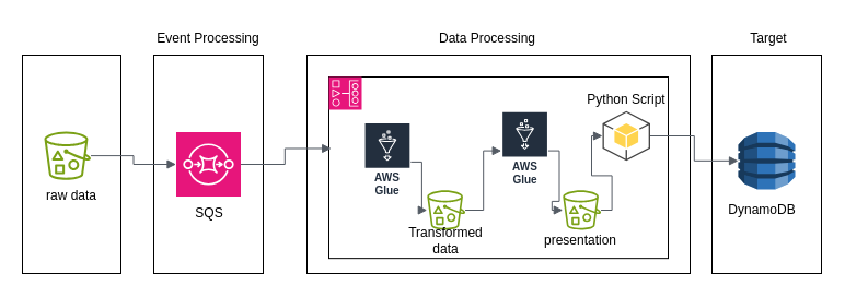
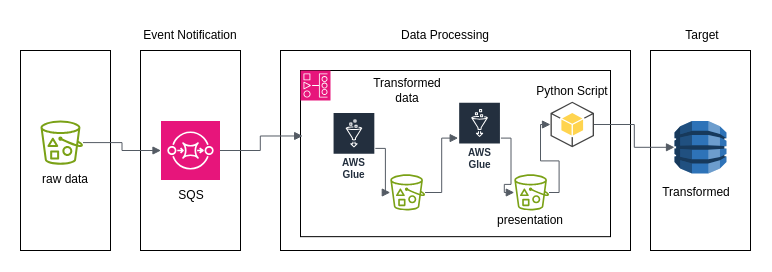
  <mxCell id="0" />
  <mxCell id="1" parent="0" />
  <mxCell id="2" value="" style="rounded=0;whiteSpace=wrap;html=1;" vertex="1" parent="1"><mxGeometry x="20" y="50" width="90" height="200" as="geometry" /></mxCell>
  <mxCell id="3" value="" style="rounded=0;whiteSpace=wrap;html=1;" vertex="1" parent="1"><mxGeometry x="140" y="50" width="100" height="200" as="geometry" /></mxCell>
  <mxCell id="4" value="" style="rounded=0;whiteSpace=wrap;html=1;" vertex="1" parent="1"><mxGeometry x="280" y="50" width="350" height="200" as="geometry" /></mxCell>
  <mxCell id="5" value="" style="rounded=0;whiteSpace=wrap;html=1;" vertex="1" parent="1"><mxGeometry x="650" y="50" width="100" height="200" as="geometry" /></mxCell>
  <mxCell id="6" value="" style="sketch=0;outlineConnect=0;fontColor=#232F3E;gradientColor=none;fillColor=#7AA116;strokeColor=none;dashed=0;verticalLabelPosition=bottom;verticalAlign=top;align=center;html=1;fontSize=12;fontStyle=0;aspect=fixed;pointerEvents=1;shape=mxgraph.aws4.bucket_with_objects;" vertex="1" parent="1"><mxGeometry x="40" y="120" width="42.5" height="44.2" as="geometry" /></mxCell>
  <mxCell id="7" value="" style="sketch=0;points=[[0,0,0],[0.25,0,0],[0.5,0,0],[0.75,0,0],[1,0,0],[0,1,0],[0.25,1,0],[0.5,1,0],[0.75,1,0],[1,1,0],[0,0.25,0],[0,0.5,0],[0,0.75,0],[1,0.25,0],[1,0.5,0],[1,0.75,0]];outlineConnect=0;fontColor=#232F3E;fillColor=#E7157B;strokeColor=#ffffff;dashed=0;verticalLabelPosition=bottom;verticalAlign=top;align=center;html=1;fontSize=12;fontStyle=0;aspect=fixed;shape=mxgraph.aws4.resourceIcon;resIcon=mxgraph.aws4.sqs;" vertex="1" parent="1"><mxGeometry x="160.5" y="120.5" width="59" height="59" as="geometry" /></mxCell>
  <mxCell id="8" value="" style="group" vertex="1" connectable="0" parent="1"><mxGeometry x="300" y="70" width="310" height="170" as="geometry" /></mxCell>
  <mxCell id="9" value="" style="rounded=0;whiteSpace=wrap;html=1;" vertex="1" parent="8"><mxGeometry width="310" height="166.158" as="geometry" /></mxCell>
  <mxCell id="10" value="" style="sketch=0;points=[[0,0,0],[0.25,0,0],[0.5,0,0],[0.75,0,0],[1,0,0],[0,1,0],[0.25,1,0],[0.5,1,0],[0.75,1,0],[1,1,0],[0,0.25,0],[0,0.5,0],[0,0.75,0],[1,0.25,0],[1,0.5,0],[1,0.75,0]];outlineConnect=0;fontColor=#232F3E;fillColor=#E7157B;strokeColor=#ffffff;dashed=0;verticalLabelPosition=bottom;verticalAlign=top;align=center;html=1;fontSize=12;fontStyle=0;aspect=fixed;shape=mxgraph.aws4.resourceIcon;resIcon=mxgraph.aws4.managed_workflows_for_apache_airflow;" vertex="1" parent="8"><mxGeometry width="30" height="30" as="geometry" /></mxCell>
  <mxCell id="11" value="AWS Glue" style="sketch=0;outlineConnect=0;fontColor=#232F3E;gradientColor=none;strokeColor=#ffffff;fillColor=#232F3E;dashed=0;verticalLabelPosition=middle;verticalAlign=bottom;align=center;html=1;whiteSpace=wrap;fontSize=10;fontStyle=1;spacing=3;shape=mxgraph.aws4.productIcon;prIcon=mxgraph.aws4.glue;" vertex="1" parent="8"><mxGeometry x="32.069" y="41.539" width="42.759" height="72.694" as="geometry" /></mxCell>
  <mxCell id="12" value="AWS Glue" style="sketch=0;outlineConnect=0;fontColor=#232F3E;gradientColor=none;strokeColor=#ffffff;fillColor=#232F3E;dashed=0;verticalLabelPosition=middle;verticalAlign=bottom;align=center;html=1;whiteSpace=wrap;fontSize=10;fontStyle=1;spacing=3;shape=mxgraph.aws4.productIcon;prIcon=mxgraph.aws4.glue;" vertex="1" parent="8"><mxGeometry x="157.672" y="31.155" width="42.759" height="72.694" as="geometry" /></mxCell>
  <mxCell id="13" value="" style="sketch=0;outlineConnect=0;fontColor=#232F3E;gradientColor=none;fillColor=#7AA116;strokeColor=none;dashed=0;verticalLabelPosition=bottom;verticalAlign=top;align=center;html=1;fontSize=12;fontStyle=0;aspect=fixed;pointerEvents=1;shape=mxgraph.aws4.bucket_with_objects;" vertex="1" parent="8"><mxGeometry x="89.79" y="103.85" width="34.76" height="36.15" as="geometry" /></mxCell>
  <mxCell id="14" value="" style="edgeStyle=orthogonalEdgeStyle;html=1;endArrow=block;elbow=vertical;startArrow=none;endFill=1;strokeColor=#545B64;rounded=0;" edge="1" parent="8" source="11" target="13"><mxGeometry width="100" relative="1" as="geometry"><mxPoint x="-42.759" y="93.464" as="sourcePoint" /><mxPoint x="64.138" y="93.464" as="targetPoint" /></mxGeometry></mxCell>
  <mxCell id="15" value="" style="edgeStyle=orthogonalEdgeStyle;html=1;endArrow=block;elbow=vertical;startArrow=none;endFill=1;strokeColor=#545B64;rounded=0;" edge="1" parent="8" source="13" target="12"><mxGeometry width="100" relative="1" as="geometry"><mxPoint x="-42.759" y="93.464" as="sourcePoint" /><mxPoint x="64.138" y="93.464" as="targetPoint" /></mxGeometry></mxCell>
  <mxCell id="16" value="" style="sketch=0;outlineConnect=0;fontColor=#232F3E;gradientColor=none;fillColor=#7AA116;strokeColor=none;dashed=0;verticalLabelPosition=bottom;verticalAlign=top;align=center;html=1;fontSize=12;fontStyle=0;aspect=fixed;pointerEvents=1;shape=mxgraph.aws4.bucket_with_objects;" vertex="1" parent="8"><mxGeometry x="213.79" y="103.85" width="34.76" height="36.15" as="geometry" /></mxCell>
  <mxCell id="17" value="" style="edgeStyle=orthogonalEdgeStyle;html=1;endArrow=block;elbow=vertical;startArrow=none;endFill=1;strokeColor=#545B64;rounded=0;" edge="1" parent="8" source="12" target="16"><mxGeometry width="100" relative="1" as="geometry"><mxPoint x="-40" y="93.464" as="sourcePoint" /><mxPoint x="60" y="93.464" as="targetPoint" /></mxGeometry></mxCell>
  <mxCell id="18" value="" style="outlineConnect=0;dashed=0;verticalLabelPosition=bottom;verticalAlign=top;align=center;html=1;shape=mxgraph.aws3.android;fillColor=#FFD44F;gradientColor=none;" vertex="1" parent="8"><mxGeometry x="250" y="31.155" width="43.5" height="45.693" as="geometry" /></mxCell>
  <mxCell id="19" value="" style="edgeStyle=orthogonalEdgeStyle;html=1;endArrow=block;elbow=vertical;startArrow=none;endFill=1;strokeColor=#545B64;rounded=0;entryX=0;entryY=0.5;entryDx=0;entryDy=0;entryPerimeter=0;" edge="1" parent="8" source="16" target="18"><mxGeometry width="100" relative="1" as="geometry"><mxPoint x="-40" y="93.464" as="sourcePoint" /><mxPoint x="60" y="93.464" as="targetPoint" /></mxGeometry></mxCell>
- <mxCell id="20" value="Transformed data" style="text;strokeColor=none;align=center;fillColor=none;html=1;verticalAlign=middle;whiteSpace=wrap;rounded=0;" vertex="1" parent="8"><mxGeometry x="77.17" y="140.0" width="60" height="20.25" as="geometry" /></mxCell>
+ <mxCell id="20" value="Transformed data" style="text;strokeColor=none;align=center;fillColor=none;html=1;verticalAlign=middle;whiteSpace=wrap;rounded=0;" vertex="1" parent="8"><mxGeometry x="77.17" y="10" width="60" height="20.25" as="geometry" /></mxCell>
  <mxCell id="21" value="presentation" style="text;strokeColor=none;align=center;fillColor=none;html=1;verticalAlign=middle;whiteSpace=wrap;rounded=0;" vertex="1" parent="8"><mxGeometry x="200.43" y="140.0" width="60" height="20.25" as="geometry" /></mxCell>
  <mxCell id="22" value="Python Script" style="text;strokeColor=none;align=center;fillColor=none;html=1;verticalAlign=middle;whiteSpace=wrap;rounded=0;" vertex="1" parent="8"><mxGeometry x="225.88" y="10.9" width="91.75" height="20.25" as="geometry" /></mxCell>
  <mxCell id="23" value="" style="outlineConnect=0;dashed=0;verticalLabelPosition=bottom;verticalAlign=top;align=center;html=1;shape=mxgraph.aws3.dynamo_db;fillColor=#2E73B8;gradientColor=none;" vertex="1" parent="1"><mxGeometry x="674" y="120.5" width="52" height="52.6" as="geometry" /></mxCell>
  <mxCell id="24" value="" style="edgeStyle=orthogonalEdgeStyle;html=1;endArrow=block;elbow=vertical;startArrow=none;endFill=1;strokeColor=#545B64;rounded=0;entryX=0;entryY=0.5;entryDx=0;entryDy=0;entryPerimeter=0;" edge="1" parent="1" source="6" target="7"><mxGeometry width="100" relative="1" as="geometry"><mxPoint x="260" y="160" as="sourcePoint" /><mxPoint x="360" y="160" as="targetPoint" /></mxGeometry></mxCell>
  <mxCell id="25" value="" style="edgeStyle=orthogonalEdgeStyle;html=1;endArrow=block;elbow=vertical;startArrow=none;endFill=1;strokeColor=#545B64;rounded=0;exitX=1;exitY=0.5;exitDx=0;exitDy=0;exitPerimeter=0;entryX=0.007;entryY=0.394;entryDx=0;entryDy=0;entryPerimeter=0;" edge="1" parent="1" source="7" target="9"><mxGeometry width="100" relative="1" as="geometry"><mxPoint x="260" y="160" as="sourcePoint" /><mxPoint x="360" y="160" as="targetPoint" /></mxGeometry></mxCell>
- <mxCell id="26" value="Event Processing" style="text;strokeColor=none;align=center;fillColor=none;html=1;verticalAlign=middle;whiteSpace=wrap;rounded=0;" vertex="1" parent="1"><mxGeometry x="141.25" y="20" width="97.5" height="30" as="geometry" /></mxCell>
+ <mxCell id="26" value="Event Notification" style="text;strokeColor=none;align=center;fillColor=none;html=1;verticalAlign=middle;whiteSpace=wrap;rounded=0;" vertex="1" parent="1"><mxGeometry x="141.25" y="20" width="97.5" height="30" as="geometry" /></mxCell>
  <mxCell id="27" value="Data Processing" style="text;strokeColor=none;align=center;fillColor=none;html=1;verticalAlign=middle;whiteSpace=wrap;rounded=0;" vertex="1" parent="1"><mxGeometry x="396.25" y="20" width="97.5" height="30" as="geometry" /></mxCell>
  <mxCell id="28" value="Target" style="text;strokeColor=none;align=center;fillColor=none;html=1;verticalAlign=middle;whiteSpace=wrap;rounded=0;" vertex="1" parent="1"><mxGeometry x="652.5" y="20" width="97.5" height="30" as="geometry" /></mxCell>
  <mxCell id="29" value="" style="edgeStyle=orthogonalEdgeStyle;html=1;endArrow=block;elbow=vertical;startArrow=none;endFill=1;strokeColor=#545B64;rounded=0;exitX=1;exitY=0.5;exitDx=0;exitDy=0;exitPerimeter=0;" edge="1" parent="1" source="18" target="23"><mxGeometry width="100" relative="1" as="geometry"><mxPoint x="260" y="160" as="sourcePoint" /><mxPoint x="360" y="160" as="targetPoint" /></mxGeometry></mxCell>
  <mxCell id="30" value="raw data" style="text;strokeColor=none;align=center;fillColor=none;html=1;verticalAlign=middle;whiteSpace=wrap;rounded=0;" vertex="1" parent="1"><mxGeometry x="35" y="164.2" width="60" height="30" as="geometry" /></mxCell>
  <mxCell id="31" value="SQS" style="text;strokeColor=none;align=center;fillColor=none;html=1;verticalAlign=middle;whiteSpace=wrap;rounded=0;" vertex="1" parent="1"><mxGeometry x="160.5" y="179.5" width="60" height="30" as="geometry" /></mxCell>
- <mxCell id="32" value="DynamoDB" style="text;strokeColor=none;align=center;fillColor=none;html=1;verticalAlign=middle;whiteSpace=wrap;rounded=0;" vertex="1" parent="1"><mxGeometry x="650" y="181.8" width="91.75" height="20.25" as="geometry" /></mxCell>
+ <mxCell id="32" value="Transformed" style="text;strokeColor=none;align=center;fillColor=none;html=1;verticalAlign=middle;whiteSpace=wrap;rounded=0;" vertex="1" parent="1"><mxGeometry x="650" y="181.8" width="91.75" height="20.25" as="geometry" /></mxCell>
